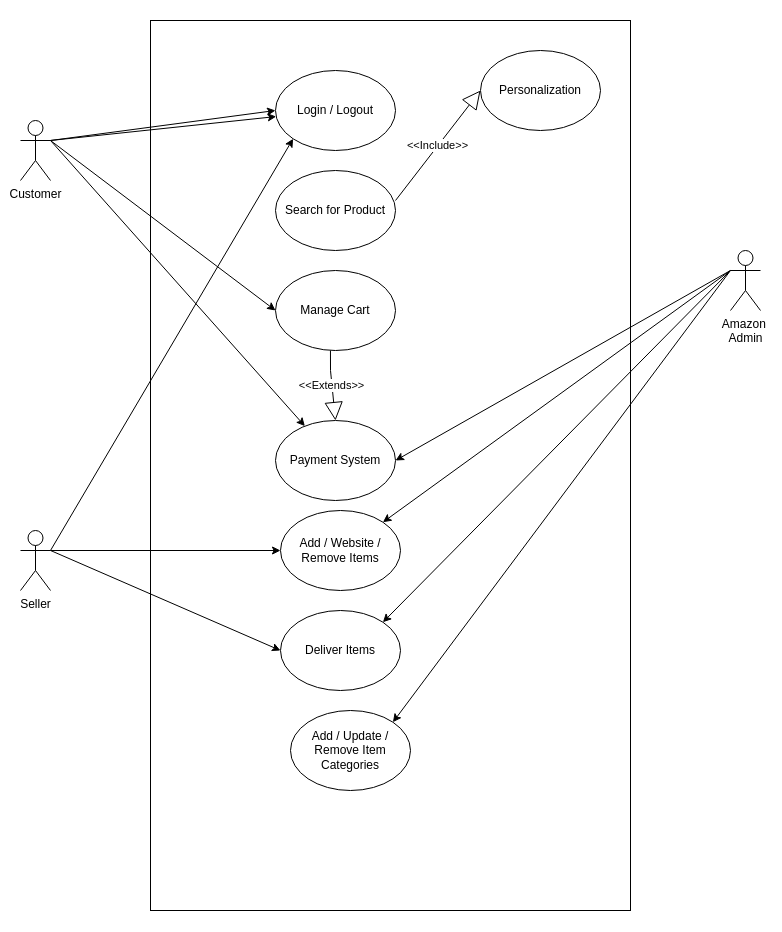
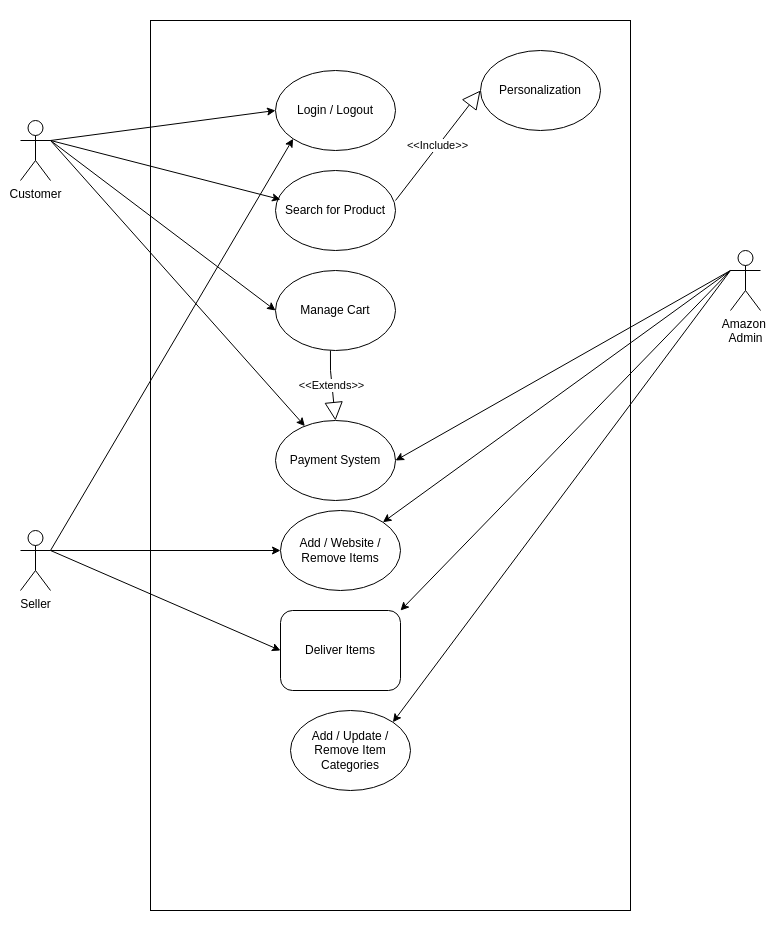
  <mxCell id="0" />
  <mxCell id="1" parent="0" />
  <mxCell id="2" value="" style="rounded=0;whiteSpace=wrap;html=1;fillColor=none;" vertex="1" parent="1"><mxGeometry x="150" y="20" width="480" height="890" as="geometry" /></mxCell>
  <mxCell id="3" value="Customer" style="shape=umlActor;verticalLabelPosition=bottom;verticalAlign=top;html=1;outlineConnect=0;" vertex="1" parent="1"><mxGeometry x="20" y="120" width="30" height="60" as="geometry" /></mxCell>
  <mxCell id="4" value="Seller" style="shape=umlActor;verticalLabelPosition=bottom;verticalAlign=top;html=1;outlineConnect=0;" vertex="1" parent="1"><mxGeometry x="20" y="530" width="30" height="60" as="geometry" /></mxCell>
  <mxCell id="5" value="Amazon&amp;nbsp;&lt;div&gt;Admin&lt;/div&gt;" style="shape=umlActor;verticalLabelPosition=bottom;verticalAlign=top;html=1;outlineConnect=0;" vertex="1" parent="1"><mxGeometry x="730" y="250" width="30" height="60" as="geometry" /></mxCell>
  <mxCell id="6" value="Login / Logout" style="ellipse;whiteSpace=wrap;html=1;" vertex="1" parent="1"><mxGeometry x="275" y="70" width="120" height="80" as="geometry" /></mxCell>
  <mxCell id="7" value="" style="endArrow=classic;html=1;rounded=0;entryX=0;entryY=0.5;entryDx=0;entryDy=0;" edge="1" parent="1" target="6"><mxGeometry width="50" height="50" relative="1" as="geometry"><mxPoint x="50" y="140" as="sourcePoint" /><mxPoint x="100" y="90" as="targetPoint" /></mxGeometry></mxCell>
  <mxCell id="8" value="" style="endArrow=classic;html=1;rounded=0;entryX=0;entryY=1;entryDx=0;entryDy=0;" edge="1" parent="1" target="6"><mxGeometry width="50" height="50" relative="1" as="geometry"><mxPoint x="50" y="550" as="sourcePoint" /><mxPoint x="100" y="500" as="targetPoint" /></mxGeometry></mxCell>
  <mxCell id="9" value="Search for Product" style="ellipse;whiteSpace=wrap;html=1;" vertex="1" parent="1"><mxGeometry x="275" y="170" width="120" height="80" as="geometry" /></mxCell>
- <mxCell id="10" value="" style="endArrow=classic;html=1;rounded=0;exitX=1;exitY=0.333;exitDx=0;exitDy=0;exitPerimeter=0;" edge="1" parent="1" source="3" target="6"><mxGeometry width="50" height="50" relative="1" as="geometry"><mxPoint x="50" y="240" as="sourcePoint" /><mxPoint x="100" y="190" as="targetPoint" /></mxGeometry></mxCell>
+ <mxCell id="10" value="" style="endArrow=classic;html=1;rounded=0;exitX=1;exitY=0.333;exitDx=0;exitDy=0;exitPerimeter=0;entryX=0.042;entryY=0.363;entryDx=0;entryDy=0;entryPerimeter=0;" edge="1" parent="1" source="3" target="9"><mxGeometry width="50" height="50" relative="1" as="geometry"><mxPoint x="50" y="240" as="sourcePoint" /><mxPoint x="100" y="190" as="targetPoint" /></mxGeometry></mxCell>
  <mxCell id="11" value="Personalization" style="ellipse;whiteSpace=wrap;html=1;" vertex="1" parent="1"><mxGeometry x="480" y="50" width="120" height="80" as="geometry" /></mxCell>
  <mxCell id="12" value="&amp;lt;&amp;lt;Include&amp;gt;&amp;gt;" style="endArrow=block;endSize=16;endFill=0;html=1;rounded=0;entryX=0;entryY=0.5;entryDx=0;entryDy=0;" edge="1" parent="1" target="11"><mxGeometry x="-0.006" width="160" relative="1" as="geometry"><mxPoint x="395" y="200" as="sourcePoint" /><mxPoint x="555" y="200" as="targetPoint" /><mxPoint as="offset" /></mxGeometry></mxCell>
  <mxCell id="13" value="Manage Cart" style="ellipse;whiteSpace=wrap;html=1;" vertex="1" parent="1"><mxGeometry x="275" y="270" width="120" height="80" as="geometry" /></mxCell>
  <mxCell id="14" value="" style="endArrow=classic;html=1;rounded=0;entryX=0;entryY=0.5;entryDx=0;entryDy=0;" edge="1" parent="1" target="13"><mxGeometry width="50" height="50" relative="1" as="geometry"><mxPoint x="50" y="140" as="sourcePoint" /><mxPoint x="120" y="220" as="targetPoint" /></mxGeometry></mxCell>
  <mxCell id="15" value="Payment System" style="ellipse;whiteSpace=wrap;html=1;" vertex="1" parent="1"><mxGeometry x="275" y="420" width="120" height="80" as="geometry" /></mxCell>
  <mxCell id="16" value="&amp;lt;&amp;lt;Extends&amp;gt;&amp;gt;" style="endArrow=block;endSize=16;endFill=0;html=1;rounded=0;entryX=0.5;entryY=0;entryDx=0;entryDy=0;exitX=0.458;exitY=1;exitDx=0;exitDy=0;exitPerimeter=0;" edge="1" parent="1" source="13" target="15"><mxGeometry width="160" relative="1" as="geometry"><mxPoint x="420" y="340" as="sourcePoint" /><mxPoint x="580" y="340" as="targetPoint" /><Array as="points"><mxPoint x="330" y="370" /></Array></mxGeometry></mxCell>
  <mxCell id="17" value="" style="endArrow=classic;html=1;rounded=0;exitX=1;exitY=0.333;exitDx=0;exitDy=0;exitPerimeter=0;" edge="1" parent="1" source="3" target="15"><mxGeometry width="50" height="50" relative="1" as="geometry"><mxPoint x="60" y="360" as="sourcePoint" /><mxPoint x="110" y="310" as="targetPoint" /></mxGeometry></mxCell>
  <mxCell id="18" value="Add / Website / Remove Items" style="ellipse;whiteSpace=wrap;html=1;" vertex="1" parent="1"><mxGeometry x="280" y="510" width="120" height="80" as="geometry" /></mxCell>
  <mxCell id="19" value="" style="endArrow=classic;html=1;rounded=0;entryX=0;entryY=0.5;entryDx=0;entryDy=0;" edge="1" parent="1" target="18"><mxGeometry width="50" height="50" relative="1" as="geometry"><mxPoint x="50" y="550" as="sourcePoint" /><mxPoint x="150" y="570" as="targetPoint" /></mxGeometry></mxCell>
- <mxCell id="20" value="Deliver Items" style="ellipse;whiteSpace=wrap;html=1;" vertex="1" parent="1"><mxGeometry x="280" y="610" width="120" height="80" as="geometry" /></mxCell>
+ <mxCell id="20" value="Deliver Items" style="whiteSpace=wrap;html=1;rounded=1;" vertex="1" parent="1"><mxGeometry x="280" y="610" width="120" height="80" as="geometry" /></mxCell>
  <mxCell id="21" value="" style="endArrow=classic;html=1;rounded=0;exitX=1;exitY=0.333;exitDx=0;exitDy=0;exitPerimeter=0;entryX=0;entryY=0.5;entryDx=0;entryDy=0;" edge="1" parent="1" source="4" target="20"><mxGeometry width="50" height="50" relative="1" as="geometry"><mxPoint x="90" y="670" as="sourcePoint" /><mxPoint x="140" y="620" as="targetPoint" /></mxGeometry></mxCell>
  <mxCell id="22" value="" style="endArrow=classic;html=1;rounded=0;exitX=0;exitY=0.333;exitDx=0;exitDy=0;exitPerimeter=0;entryX=1;entryY=0.5;entryDx=0;entryDy=0;" edge="1" parent="1" source="5" target="15"><mxGeometry width="50" height="50" relative="1" as="geometry"><mxPoint x="470" y="430" as="sourcePoint" /><mxPoint x="520" y="380" as="targetPoint" /></mxGeometry></mxCell>
  <mxCell id="23" value="" style="endArrow=classic;html=1;rounded=0;exitX=0;exitY=0.333;exitDx=0;exitDy=0;exitPerimeter=0;entryX=1;entryY=0;entryDx=0;entryDy=0;" edge="1" parent="1" source="5" target="18"><mxGeometry width="50" height="50" relative="1" as="geometry"><mxPoint x="490" y="550" as="sourcePoint" /><mxPoint x="540" y="500" as="targetPoint" /></mxGeometry></mxCell>
  <mxCell id="24" value="" style="endArrow=classic;html=1;rounded=0;exitX=0;exitY=0.333;exitDx=0;exitDy=0;exitPerimeter=0;entryX=1;entryY=0;entryDx=0;entryDy=0;" edge="1" parent="1" source="5" target="20"><mxGeometry width="50" height="50" relative="1" as="geometry"><mxPoint x="450" y="650" as="sourcePoint" /><mxPoint x="500" y="600" as="targetPoint" /></mxGeometry></mxCell>
  <mxCell id="25" value="Add / Update / Remove Item Categories" style="ellipse;whiteSpace=wrap;html=1;" vertex="1" parent="1"><mxGeometry x="290" y="710" width="120" height="80" as="geometry" /></mxCell>
  <mxCell id="26" value="" style="endArrow=classic;html=1;rounded=0;exitX=0;exitY=0.333;exitDx=0;exitDy=0;exitPerimeter=0;entryX=1;entryY=0;entryDx=0;entryDy=0;" edge="1" parent="1" source="5" target="25"><mxGeometry width="50" height="50" relative="1" as="geometry"><mxPoint x="570" y="700" as="sourcePoint" /><mxPoint x="620" y="650" as="targetPoint" /></mxGeometry></mxCell>
